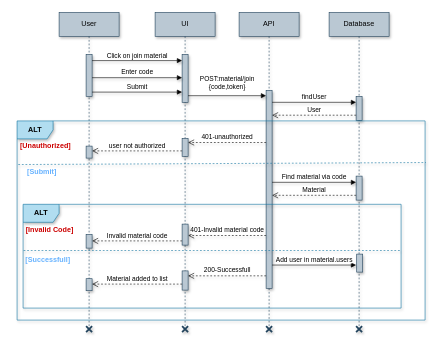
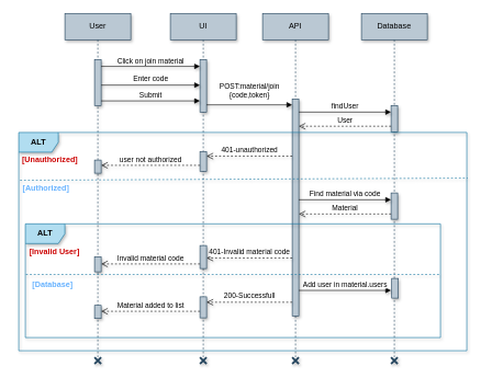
  <mxCell id="0" />
  <mxCell id="1" parent="0" />
  <mxCell id="2" value="User" style="shape=umlLifeline;perimeter=lifelinePerimeter;whiteSpace=wrap;html=1;container=1;dropTarget=0;collapsible=0;recursiveResize=0;outlineConnect=0;portConstraint=eastwest;newEdgeStyle={&quot;edgeStyle&quot;:&quot;elbowEdgeStyle&quot;,&quot;elbow&quot;:&quot;vertical&quot;,&quot;curved&quot;:0,&quot;rounded&quot;:0};fillColor=#bac8d3;strokeColor=#23445d;shadow=1;" parent="1" vertex="1"><mxGeometry x="98" y="20" width="100" height="523" as="geometry" /></mxCell>
  <mxCell id="3" value="" style="html=1;points=[[0,0,0,0,5],[0,1,0,0,-5],[1,0,0,0,5],[1,1,0,0,-5]];perimeter=orthogonalPerimeter;outlineConnect=0;targetShapes=umlLifeline;portConstraint=eastwest;newEdgeStyle={&quot;curved&quot;:0,&quot;rounded&quot;:0};fillColor=#bac8d3;strokeColor=#23445d;shadow=1;" parent="2" vertex="1"><mxGeometry x="45" y="70" width="10" height="70" as="geometry" /></mxCell>
  <mxCell id="4" value="UI" style="shape=umlLifeline;perimeter=lifelinePerimeter;whiteSpace=wrap;html=1;container=1;dropTarget=0;collapsible=0;recursiveResize=0;outlineConnect=0;portConstraint=eastwest;newEdgeStyle={&quot;edgeStyle&quot;:&quot;elbowEdgeStyle&quot;,&quot;elbow&quot;:&quot;vertical&quot;,&quot;curved&quot;:0,&quot;rounded&quot;:0};fillColor=#bac8d3;strokeColor=#23445d;shadow=1;" parent="1" vertex="1"><mxGeometry x="258" y="20" width="100" height="523" as="geometry" /></mxCell>
  <mxCell id="5" value="" style="html=1;points=[[0,0,0,0,5],[0,1,0,0,-5],[1,0,0,0,5],[1,1,0,0,-5]];perimeter=orthogonalPerimeter;outlineConnect=0;targetShapes=umlLifeline;portConstraint=eastwest;newEdgeStyle={&quot;curved&quot;:0,&quot;rounded&quot;:0};fillColor=#bac8d3;strokeColor=#23445d;shadow=1;" parent="4" vertex="1"><mxGeometry x="45" y="70" width="10" height="80" as="geometry" /></mxCell>
  <mxCell id="6" value="" style="html=1;points=[[0,0,0,0,5],[0,1,0,0,-5],[1,0,0,0,5],[1,1,0,0,-5]];perimeter=orthogonalPerimeter;outlineConnect=0;targetShapes=umlLifeline;portConstraint=eastwest;newEdgeStyle={&quot;curved&quot;:0,&quot;rounded&quot;:0};fillColor=#bac8d3;strokeColor=#23445d;shadow=1;" parent="4" vertex="1"><mxGeometry x="45" y="210" width="10" height="30" as="geometry" /></mxCell>
  <mxCell id="7" value="API" style="shape=umlLifeline;perimeter=lifelinePerimeter;whiteSpace=wrap;html=1;container=1;dropTarget=0;collapsible=0;recursiveResize=0;outlineConnect=0;portConstraint=eastwest;newEdgeStyle={&quot;edgeStyle&quot;:&quot;elbowEdgeStyle&quot;,&quot;elbow&quot;:&quot;vertical&quot;,&quot;curved&quot;:0,&quot;rounded&quot;:0};fillColor=#bac8d3;strokeColor=#23445d;shadow=1;" parent="1" vertex="1"><mxGeometry x="398" y="20" width="100" height="523" as="geometry" /></mxCell>
  <mxCell id="8" value="" style="html=1;points=[[0,0,0,0,5],[0,1,0,0,-5],[1,0,0,0,5],[1,1,0,0,-5]];perimeter=orthogonalPerimeter;outlineConnect=0;targetShapes=umlLifeline;portConstraint=eastwest;newEdgeStyle={&quot;curved&quot;:0,&quot;rounded&quot;:0};fillColor=#bac8d3;strokeColor=#23445d;shadow=1;" parent="7" vertex="1"><mxGeometry x="45" y="130" width="10" height="330" as="geometry" /></mxCell>
  <mxCell id="9" value="Database" style="shape=umlLifeline;perimeter=lifelinePerimeter;whiteSpace=wrap;html=1;container=1;dropTarget=0;collapsible=0;recursiveResize=0;outlineConnect=0;portConstraint=eastwest;newEdgeStyle={&quot;edgeStyle&quot;:&quot;elbowEdgeStyle&quot;,&quot;elbow&quot;:&quot;vertical&quot;,&quot;curved&quot;:0,&quot;rounded&quot;:0};fillColor=#bac8d3;strokeColor=#23445d;shadow=1;" parent="1" vertex="1"><mxGeometry x="548" y="20" width="100" height="523" as="geometry" /></mxCell>
  <mxCell id="10" value="" style="html=1;points=[[0,0,0,0,5],[0,1,0,0,-5],[1,0,0,0,5],[1,1,0,0,-5]];perimeter=orthogonalPerimeter;outlineConnect=0;targetShapes=umlLifeline;portConstraint=eastwest;newEdgeStyle={&quot;curved&quot;:0,&quot;rounded&quot;:0};fillColor=#bac8d3;strokeColor=#23445d;shadow=1;" parent="9" vertex="1"><mxGeometry x="45" y="140" width="10" height="40" as="geometry" /></mxCell>
  <mxCell id="11" value="" style="html=1;points=[[0,0,0,0,5],[0,1,0,0,-5],[1,0,0,0,5],[1,1,0,0,-5]];perimeter=orthogonalPerimeter;outlineConnect=0;targetShapes=umlLifeline;portConstraint=eastwest;newEdgeStyle={&quot;curved&quot;:0,&quot;rounded&quot;:0};fillColor=#bac8d3;strokeColor=#23445d;shadow=1;" parent="9" vertex="1"><mxGeometry x="46" y="403" width="10" height="30" as="geometry" /></mxCell>
  <mxCell id="12" value="Click on join material" style="html=1;verticalAlign=bottom;endArrow=block;curved=0;rounded=0;shadow=1;" parent="1" edge="1"><mxGeometry width="80" relative="1" as="geometry"><mxPoint x="153" y="100.5" as="sourcePoint" /><mxPoint x="303" y="100.5" as="targetPoint" /></mxGeometry></mxCell>
  <mxCell id="13" value="Enter code" style="html=1;verticalAlign=bottom;endArrow=block;curved=0;rounded=0;shadow=1;" parent="1" edge="1"><mxGeometry width="80" relative="1" as="geometry"><mxPoint x="153" y="129" as="sourcePoint" /><mxPoint x="303" y="129" as="targetPoint" /></mxGeometry></mxCell>
  <mxCell id="14" value="Submit" style="html=1;verticalAlign=bottom;endArrow=block;curved=0;rounded=0;shadow=1;" parent="1" edge="1"><mxGeometry width="80" relative="1" as="geometry"><mxPoint x="153" y="153" as="sourcePoint" /><mxPoint x="303" y="153" as="targetPoint" /></mxGeometry></mxCell>
  <mxCell id="15" value="POST:material/join&lt;div&gt;{code,token}&lt;/div&gt;" style="html=1;verticalAlign=bottom;endArrow=block;curved=0;rounded=0;shadow=1;" parent="1" edge="1"><mxGeometry y="6" width="80" relative="1" as="geometry"><mxPoint x="313" y="159" as="sourcePoint" /><mxPoint x="443" y="159" as="targetPoint" /><mxPoint as="offset" /></mxGeometry></mxCell>
  <mxCell id="16" value="findUser" style="html=1;verticalAlign=bottom;endArrow=block;curved=0;rounded=0;shadow=1;" parent="1" edge="1"><mxGeometry width="80" relative="1" as="geometry"><mxPoint x="453" y="170" as="sourcePoint" /><mxPoint x="593" y="170" as="targetPoint" /></mxGeometry></mxCell>
  <mxCell id="17" value="User" style="html=1;verticalAlign=bottom;endArrow=open;dashed=1;endSize=8;curved=0;rounded=0;shadow=1;" parent="1" edge="1"><mxGeometry relative="1" as="geometry"><mxPoint x="593" y="191.5" as="sourcePoint" /><mxPoint x="453" y="191.5" as="targetPoint" /></mxGeometry></mxCell>
  <mxCell id="18" value="ALT" style="shape=umlFrame;whiteSpace=wrap;html=1;pointerEvents=0;width=60;height=30;fillColor=#b1ddf0;strokeColor=#10739e;shadow=1;fontStyle=1" parent="1" vertex="1"><mxGeometry y="201" width="680" height="332" as="geometry" x="28" /></mxCell>
  <mxCell id="19" value="&lt;b&gt;&lt;font color=&quot;#cc0000&quot;&gt;[Unauthorized]&lt;/font&gt;&lt;/b&gt;" style="text;html=1;align=center;verticalAlign=middle;resizable=0;points=[];autosize=1;strokeColor=none;fillColor=none;shadow=1;" parent="1" vertex="1"><mxGeometry x="20" y="228" width="110" height="30" as="geometry" /></mxCell>
  <mxCell id="20" value="401-unauthorized" style="html=1;verticalAlign=bottom;endArrow=open;dashed=1;endSize=8;curved=0;rounded=0;shadow=1;" parent="1" edge="1"><mxGeometry relative="1" as="geometry"><mxPoint x="443" y="237" as="sourcePoint" /><mxPoint x="313" y="237" as="targetPoint" /></mxGeometry></mxCell>
  <mxCell id="21" value="user not authorized" style="html=1;verticalAlign=bottom;endArrow=open;dashed=1;endSize=8;curved=0;rounded=0;shadow=1;" parent="1" edge="1"><mxGeometry relative="1" as="geometry"><mxPoint x="303" y="251" as="sourcePoint" /><mxPoint x="153" y="251" as="targetPoint" /></mxGeometry></mxCell>
  <mxCell id="22" value="" style="html=1;points=[[0,0,0,0,5],[0,1,0,0,-5],[1,0,0,0,5],[1,1,0,0,-5]];perimeter=orthogonalPerimeter;outlineConnect=0;targetShapes=umlLifeline;portConstraint=eastwest;newEdgeStyle={&quot;curved&quot;:0,&quot;rounded&quot;:0};fillColor=#bac8d3;strokeColor=#23445d;shadow=1;" parent="1" vertex="1"><mxGeometry x="143" y="243" width="10" height="20" as="geometry" /></mxCell>
  <mxCell id="23" value="" style="endArrow=none;dashed=1;html=1;rounded=0;fillColor=#b1ddf0;strokeColor=#10739e;fontStyle=1;exitX=0;exitY=0.305;exitDx=0;exitDy=0;exitPerimeter=0;entryX=1.002;entryY=0.209;entryDx=0;entryDy=0;entryPerimeter=0;shadow=1;" parent="1" target="18" edge="1"><mxGeometry width="50" height="50" relative="1" as="geometry"><mxPoint x="29.95" y="273.74" as="sourcePoint" /><mxPoint x="678" y="273" as="targetPoint" /></mxGeometry></mxCell>
  <mxCell id="24" value="401-Invalid material code" style="html=1;verticalAlign=bottom;endArrow=open;dashed=1;endSize=8;curved=0;rounded=0;entryX=1;entryY=0;entryDx=0;entryDy=5;entryPerimeter=0;shadow=1;" parent="1" edge="1"><mxGeometry relative="1" as="geometry"><mxPoint x="443" y="392" as="sourcePoint" /><mxPoint x="313" y="392" as="targetPoint" /></mxGeometry></mxCell>
  <mxCell id="25" value="" style="html=1;points=[[0,0,0,0,5],[0,1,0,0,-5],[1,0,0,0,5],[1,1,0,0,-5]];perimeter=orthogonalPerimeter;outlineConnect=0;targetShapes=umlLifeline;portConstraint=eastwest;newEdgeStyle={&quot;curved&quot;:0,&quot;rounded&quot;:0};fillColor=#bac8d3;strokeColor=#23445d;shadow=1;" parent="1" vertex="1"><mxGeometry x="303" y="373" width="10" height="35" as="geometry" /></mxCell>
  <mxCell id="26" value="Invalid material code" style="html=1;verticalAlign=bottom;endArrow=open;dashed=1;endSize=8;curved=0;rounded=0;shadow=1;" parent="1" edge="1"><mxGeometry relative="1" as="geometry"><mxPoint x="303" y="401" as="sourcePoint" /><mxPoint x="153" y="401" as="targetPoint" /></mxGeometry></mxCell>
  <mxCell id="27" value="" style="html=1;points=[[0,0,0,0,5],[0,1,0,0,-5],[1,0,0,0,5],[1,1,0,0,-5]];perimeter=orthogonalPerimeter;outlineConnect=0;targetShapes=umlLifeline;portConstraint=eastwest;newEdgeStyle={&quot;curved&quot;:0,&quot;rounded&quot;:0};fillColor=#bac8d3;strokeColor=#23445d;shadow=1;" parent="1" vertex="1"><mxGeometry x="143" y="390" width="10" height="23" as="geometry" /></mxCell>
- <mxCell id="28" value="&lt;b&gt;&lt;font color=&quot;#66b2ff&quot;&gt;[Submit]&lt;/font&gt;&lt;/b&gt;" style="text;html=1;align=center;verticalAlign=middle;resizable=0;points=[];autosize=1;strokeColor=none;fillColor=none;shadow=1;" parent="1" vertex="1"><mxGeometry x="24" y="271" width="90" height="30" as="geometry" /></mxCell>
+ <mxCell id="28" value="&lt;b&gt;&lt;font color=&quot;#66b2ff&quot;&gt;[Authorized]&lt;/font&gt;&lt;/b&gt;" style="text;html=1;align=center;verticalAlign=middle;resizable=0;points=[];autosize=1;strokeColor=none;fillColor=none;shadow=1;" parent="1" vertex="1"><mxGeometry x="24" y="271" width="90" height="30" as="geometry" /></mxCell>
  <mxCell id="29" value="" style="html=1;points=[[0,0,0,0,5],[0,1,0,0,-5],[1,0,0,0,5],[1,1,0,0,-5]];perimeter=orthogonalPerimeter;outlineConnect=0;targetShapes=umlLifeline;portConstraint=eastwest;newEdgeStyle={&quot;curved&quot;:0,&quot;rounded&quot;:0};fillColor=#bac8d3;strokeColor=#23445d;shadow=1;" parent="1" vertex="1"><mxGeometry x="303" y="451" width="10" height="32" as="geometry" /></mxCell>
  <mxCell id="30" value="" style="html=1;points=[[0,0,0,0,5],[0,1,0,0,-5],[1,0,0,0,5],[1,1,0,0,-5]];perimeter=orthogonalPerimeter;outlineConnect=0;targetShapes=umlLifeline;portConstraint=eastwest;newEdgeStyle={&quot;curved&quot;:0,&quot;rounded&quot;:0};fillColor=#bac8d3;strokeColor=#23445d;shadow=1;" parent="1" vertex="1"><mxGeometry x="143" y="464" width="10" height="20" as="geometry" /></mxCell>
  <mxCell id="31" value="Material added to list" style="html=1;verticalAlign=bottom;endArrow=open;dashed=1;endSize=8;curved=0;rounded=0;shadow=1;" parent="1" edge="1"><mxGeometry relative="1" as="geometry"><mxPoint x="303" y="473" as="sourcePoint" /><mxPoint x="153" y="473" as="targetPoint" /></mxGeometry></mxCell>
  <mxCell id="32" value="" style="html=1;points=[[0,0,0,0,5],[0,1,0,0,-5],[1,0,0,0,5],[1,1,0,0,-5]];perimeter=orthogonalPerimeter;outlineConnect=0;targetShapes=umlLifeline;portConstraint=eastwest;newEdgeStyle={&quot;curved&quot;:0,&quot;rounded&quot;:0};fillColor=#bac8d3;strokeColor=#23445d;shadow=1;" parent="1" vertex="1"><mxGeometry x="593" y="293" width="10" height="40" as="geometry" /></mxCell>
  <mxCell id="33" value="ALT" style="shape=umlFrame;whiteSpace=wrap;html=1;pointerEvents=0;fillColor=#b1ddf0;strokeColor=#10739e;shadow=1;fontStyle=1" parent="1" vertex="1"><mxGeometry x="38" y="340" width="630" height="173" as="geometry" /></mxCell>
  <mxCell id="34" value="" style="endArrow=none;dashed=1;html=1;rounded=0;exitX=0.002;exitY=0.334;exitDx=0;exitDy=0;exitPerimeter=0;fillColor=#b1ddf0;strokeColor=#10739e;shadow=1;" parent="1" edge="1"><mxGeometry width="50" height="50" relative="1" as="geometry"><mxPoint x="38.78" y="417.002" as="sourcePoint" /><mxPoint x="668" y="417" as="targetPoint" /></mxGeometry></mxCell>
  <mxCell id="35" value="200-Successfull" style="html=1;verticalAlign=bottom;endArrow=open;dashed=1;endSize=8;curved=0;rounded=0;entryX=1;entryY=0;entryDx=0;entryDy=5;entryPerimeter=0;shadow=1;" parent="1" edge="1"><mxGeometry relative="1" as="geometry"><mxPoint x="443" y="459.22" as="sourcePoint" /><mxPoint x="313" y="459.22" as="targetPoint" /></mxGeometry></mxCell>
- <mxCell id="36" value="&lt;b&gt;&lt;font color=&quot;#cc0000&quot;&gt;[Invalid Code]&lt;/font&gt;&lt;/b&gt;" style="text;html=1;align=center;verticalAlign=middle;resizable=0;points=[];autosize=1;strokeColor=none;fillColor=none;shadow=1;" parent="1" vertex="1"><mxGeometry x="32" y="367" width="100" height="30" as="geometry" /></mxCell>
- <mxCell id="37" value="&lt;b&gt;&lt;font color=&quot;#66b2ff&quot;&gt;[Successfull]&lt;/font&gt;&lt;/b&gt;" style="text;html=1;align=center;verticalAlign=middle;resizable=0;points=[];autosize=1;strokeColor=none;fillColor=none;shadow=1;" parent="1" vertex="1"><mxGeometry x="29" y="417" width="100" height="30" as="geometry" /></mxCell>
+ <mxCell id="36" value="&lt;b&gt;&lt;font color=&quot;#cc0000&quot;&gt;[Invalid User]&lt;/font&gt;&lt;/b&gt;" style="text;html=1;align=center;verticalAlign=middle;resizable=0;points=[];autosize=1;strokeColor=none;fillColor=none;shadow=1;" parent="1" vertex="1"><mxGeometry x="32" y="367" width="100" height="30" as="geometry" /></mxCell>
+ <mxCell id="37" value="&lt;b&gt;&lt;font color=&quot;#66b2ff&quot;&gt;[Database]&lt;/font&gt;&lt;/b&gt;" style="text;html=1;align=center;verticalAlign=middle;resizable=0;points=[];autosize=1;strokeColor=none;fillColor=none;shadow=1;" parent="1" vertex="1"><mxGeometry x="29" y="417" width="100" height="30" as="geometry" /></mxCell>
  <mxCell id="38" value="" style="shape=umlDestroy;whiteSpace=wrap;html=1;strokeWidth=3;targetShapes=umlLifeline;fillColor=#bac8d3;strokeColor=#23445d;aspect=fixed;fontStyle=0;shadow=1;" parent="1" vertex="1"><mxGeometry x="143" y="543" width="10" height="10" as="geometry" /></mxCell>
  <mxCell id="39" value="" style="shape=umlDestroy;whiteSpace=wrap;html=1;strokeWidth=3;targetShapes=umlLifeline;fillColor=#bac8d3;strokeColor=#23445d;aspect=fixed;fontStyle=0;shadow=1;" parent="1" vertex="1"><mxGeometry x="303" y="543" width="10" height="10" as="geometry" /></mxCell>
  <mxCell id="40" value="" style="shape=umlDestroy;whiteSpace=wrap;html=1;strokeWidth=3;targetShapes=umlLifeline;fillColor=#bac8d3;strokeColor=#23445d;aspect=fixed;fontStyle=0;shadow=1;" parent="1" vertex="1"><mxGeometry x="443" y="543" width="10" height="10" as="geometry" /></mxCell>
  <mxCell id="41" value="" style="shape=umlDestroy;whiteSpace=wrap;html=1;strokeWidth=3;targetShapes=umlLifeline;fillColor=#bac8d3;strokeColor=#23445d;aspect=fixed;fontStyle=0;shadow=1;" parent="1" vertex="1"><mxGeometry x="593" y="543" width="10" height="10" as="geometry" /></mxCell>
  <mxCell id="42" value="Find material via code" style="html=1;verticalAlign=bottom;endArrow=block;curved=0;rounded=0;shadow=1;" parent="1" edge="1"><mxGeometry width="80" relative="1" as="geometry"><mxPoint x="453" y="303.33" as="sourcePoint" /><mxPoint x="593" y="303.33" as="targetPoint" /></mxGeometry></mxCell>
  <mxCell id="43" value="Material" style="html=1;verticalAlign=bottom;endArrow=open;dashed=1;endSize=8;curved=0;rounded=0;shadow=1;" parent="1" edge="1"><mxGeometry relative="1" as="geometry"><mxPoint x="593" y="325" as="sourcePoint" /><mxPoint x="453" y="325" as="targetPoint" /></mxGeometry></mxCell>
  <mxCell id="44" value="Add user in material.users" style="html=1;verticalAlign=bottom;endArrow=block;curved=0;rounded=0;shadow=1;" parent="1" edge="1"><mxGeometry width="80" relative="1" as="geometry"><mxPoint x="453" y="441.26" as="sourcePoint" /><mxPoint x="593" y="441.26" as="targetPoint" /></mxGeometry></mxCell>
